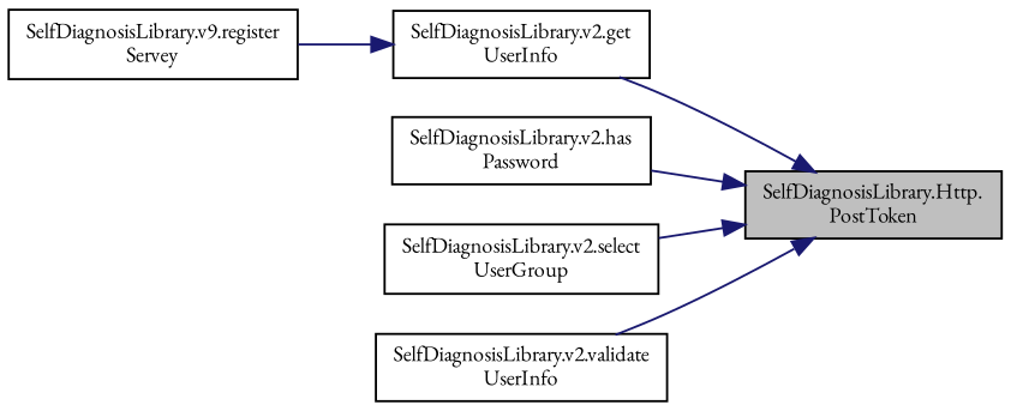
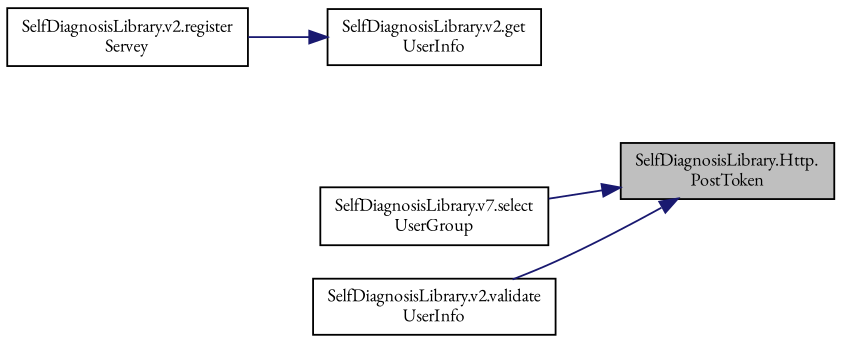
  digraph {
    fontname="EB Garamond"
    rankdir=RL
    node [color=black fillcolor=white fontname="EB Garamond" fontsize=10 shape=record style=filled]
    edge [color=midnightblue dir=back fontname="EB Garamond" fontsize=10 labelfontname=Helvetica labelfontsize=10 style=solid]
    n1 [fillcolor=grey75 fontcolor=black height=0.2 label="SelfDiagnosisLibrary.Http.\lPostToken" width=0.4]
    n2 [height=0.2 label="SelfDiagnosisLibrary.v2.get\lUserInfo" width=0.4]
-   n3 [height=0.2 label="SelfDiagnosisLibrary.v2.has\lPassword" width=0.4]
-   n4 [height=0.2 label="SelfDiagnosisLibrary.v2.select\lUserGroup" width=0.4]
+   n4 [height=0.2 label="SelfDiagnosisLibrary.v7.select\lUserGroup" width=0.4]
    n5 [height=0.2 label="SelfDiagnosisLibrary.v2.validate\lUserInfo" width=0.4]
-   n6 [height=0.2 label="SelfDiagnosisLibrary.v9.register\lServey" width=0.4]
-   n1 -> n2
-   n1 -> n3
+   n6 [height=0.2 label="SelfDiagnosisLibrary.v2.register\lServey" width=0.4]
    n1 -> n4
    n1 -> n5
    n2 -> n6
  }
